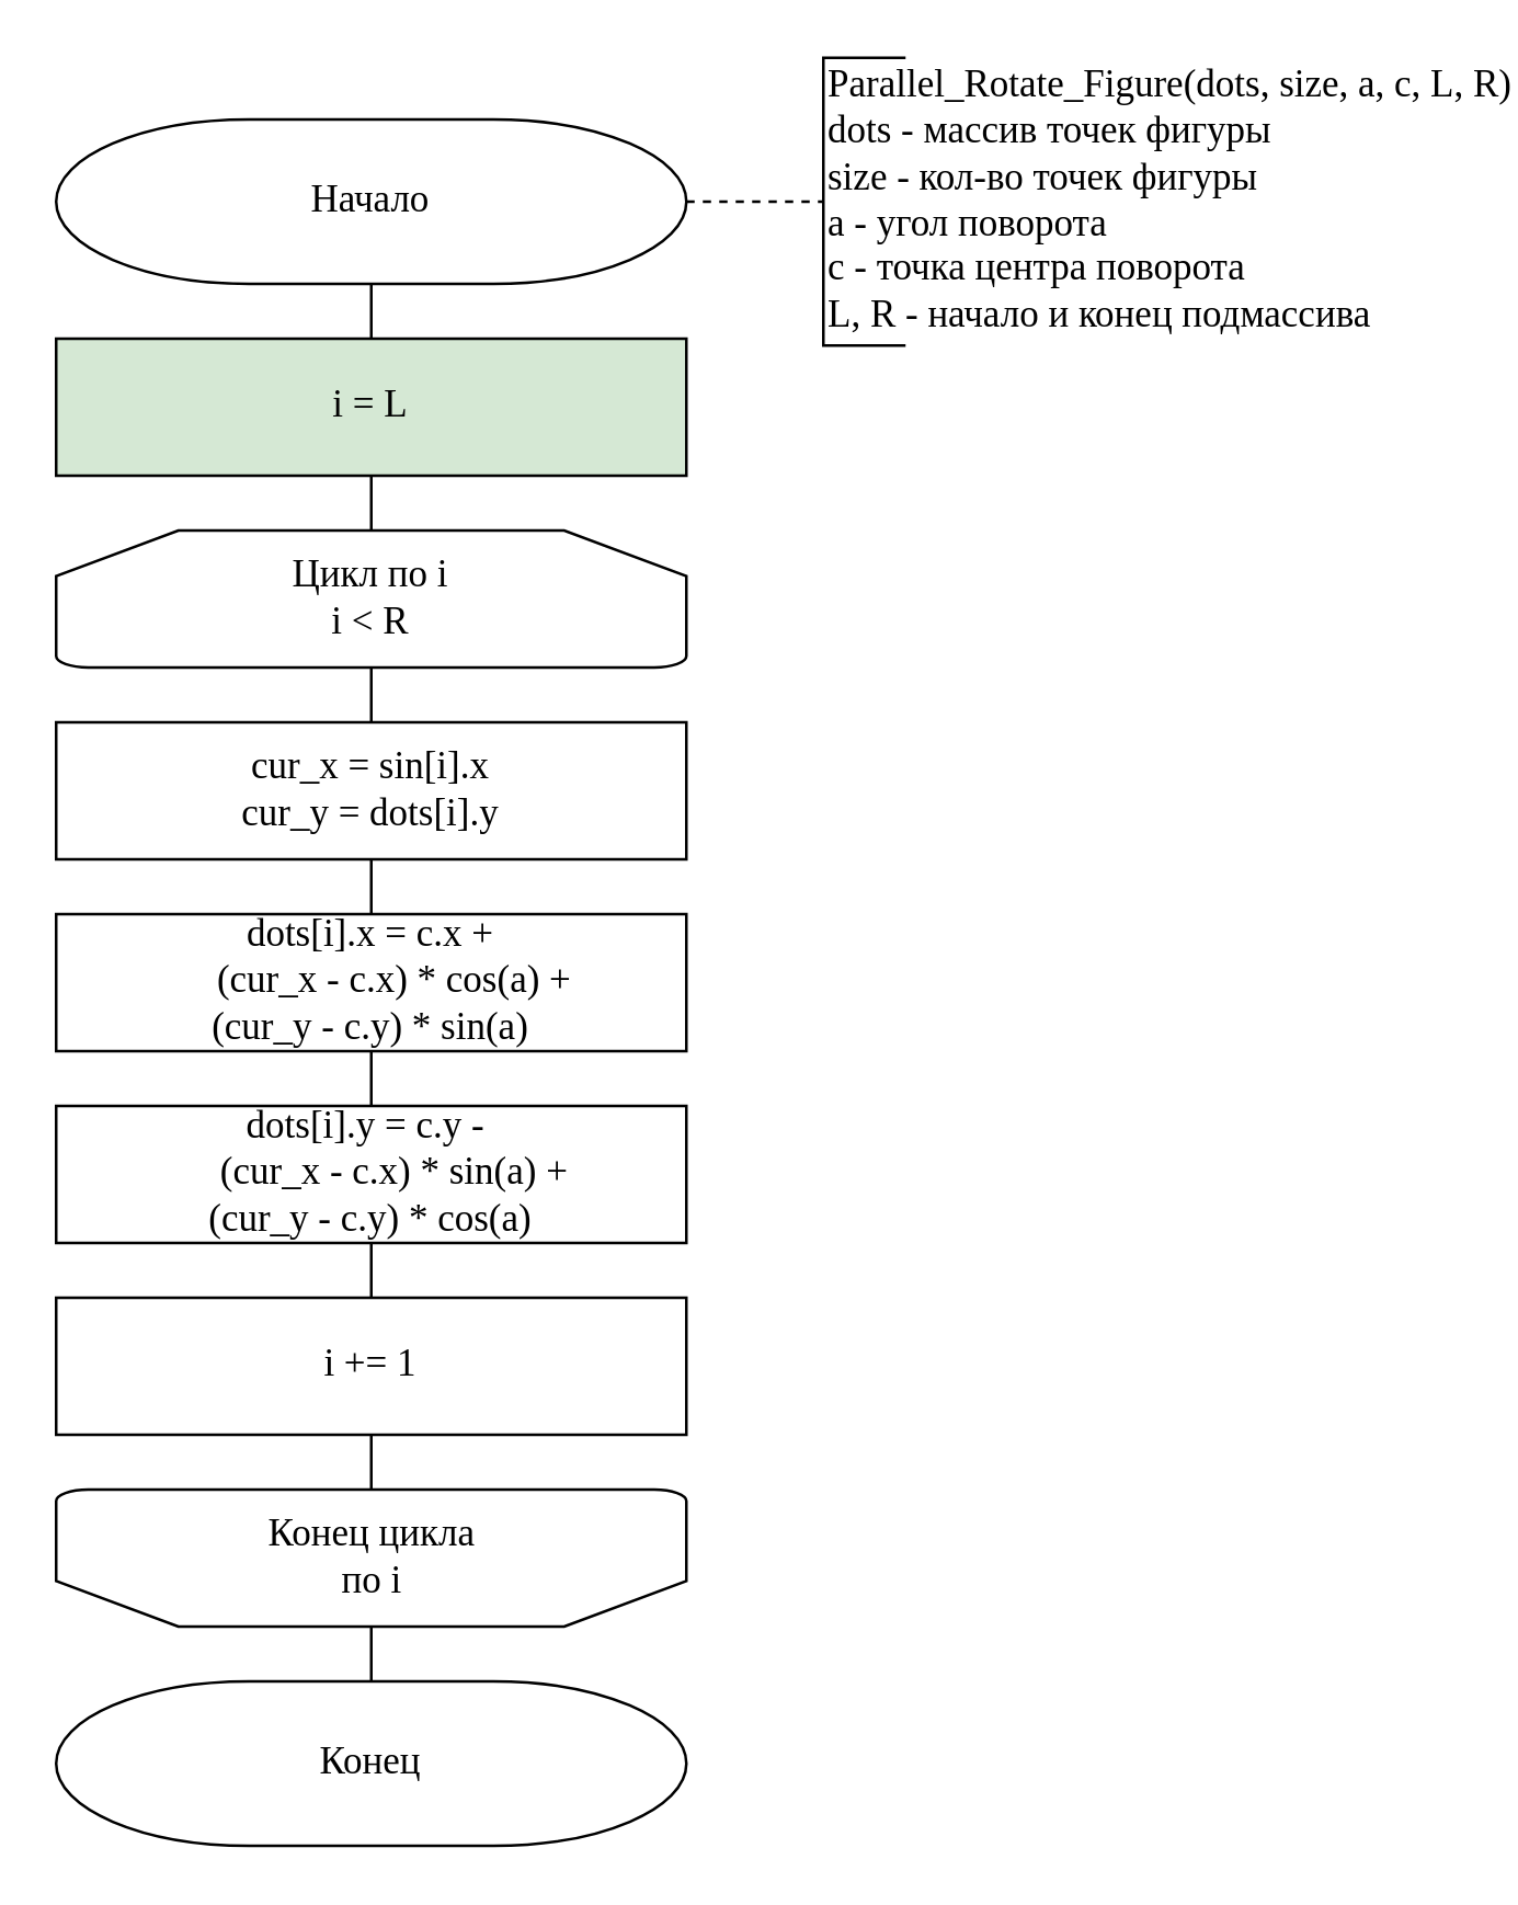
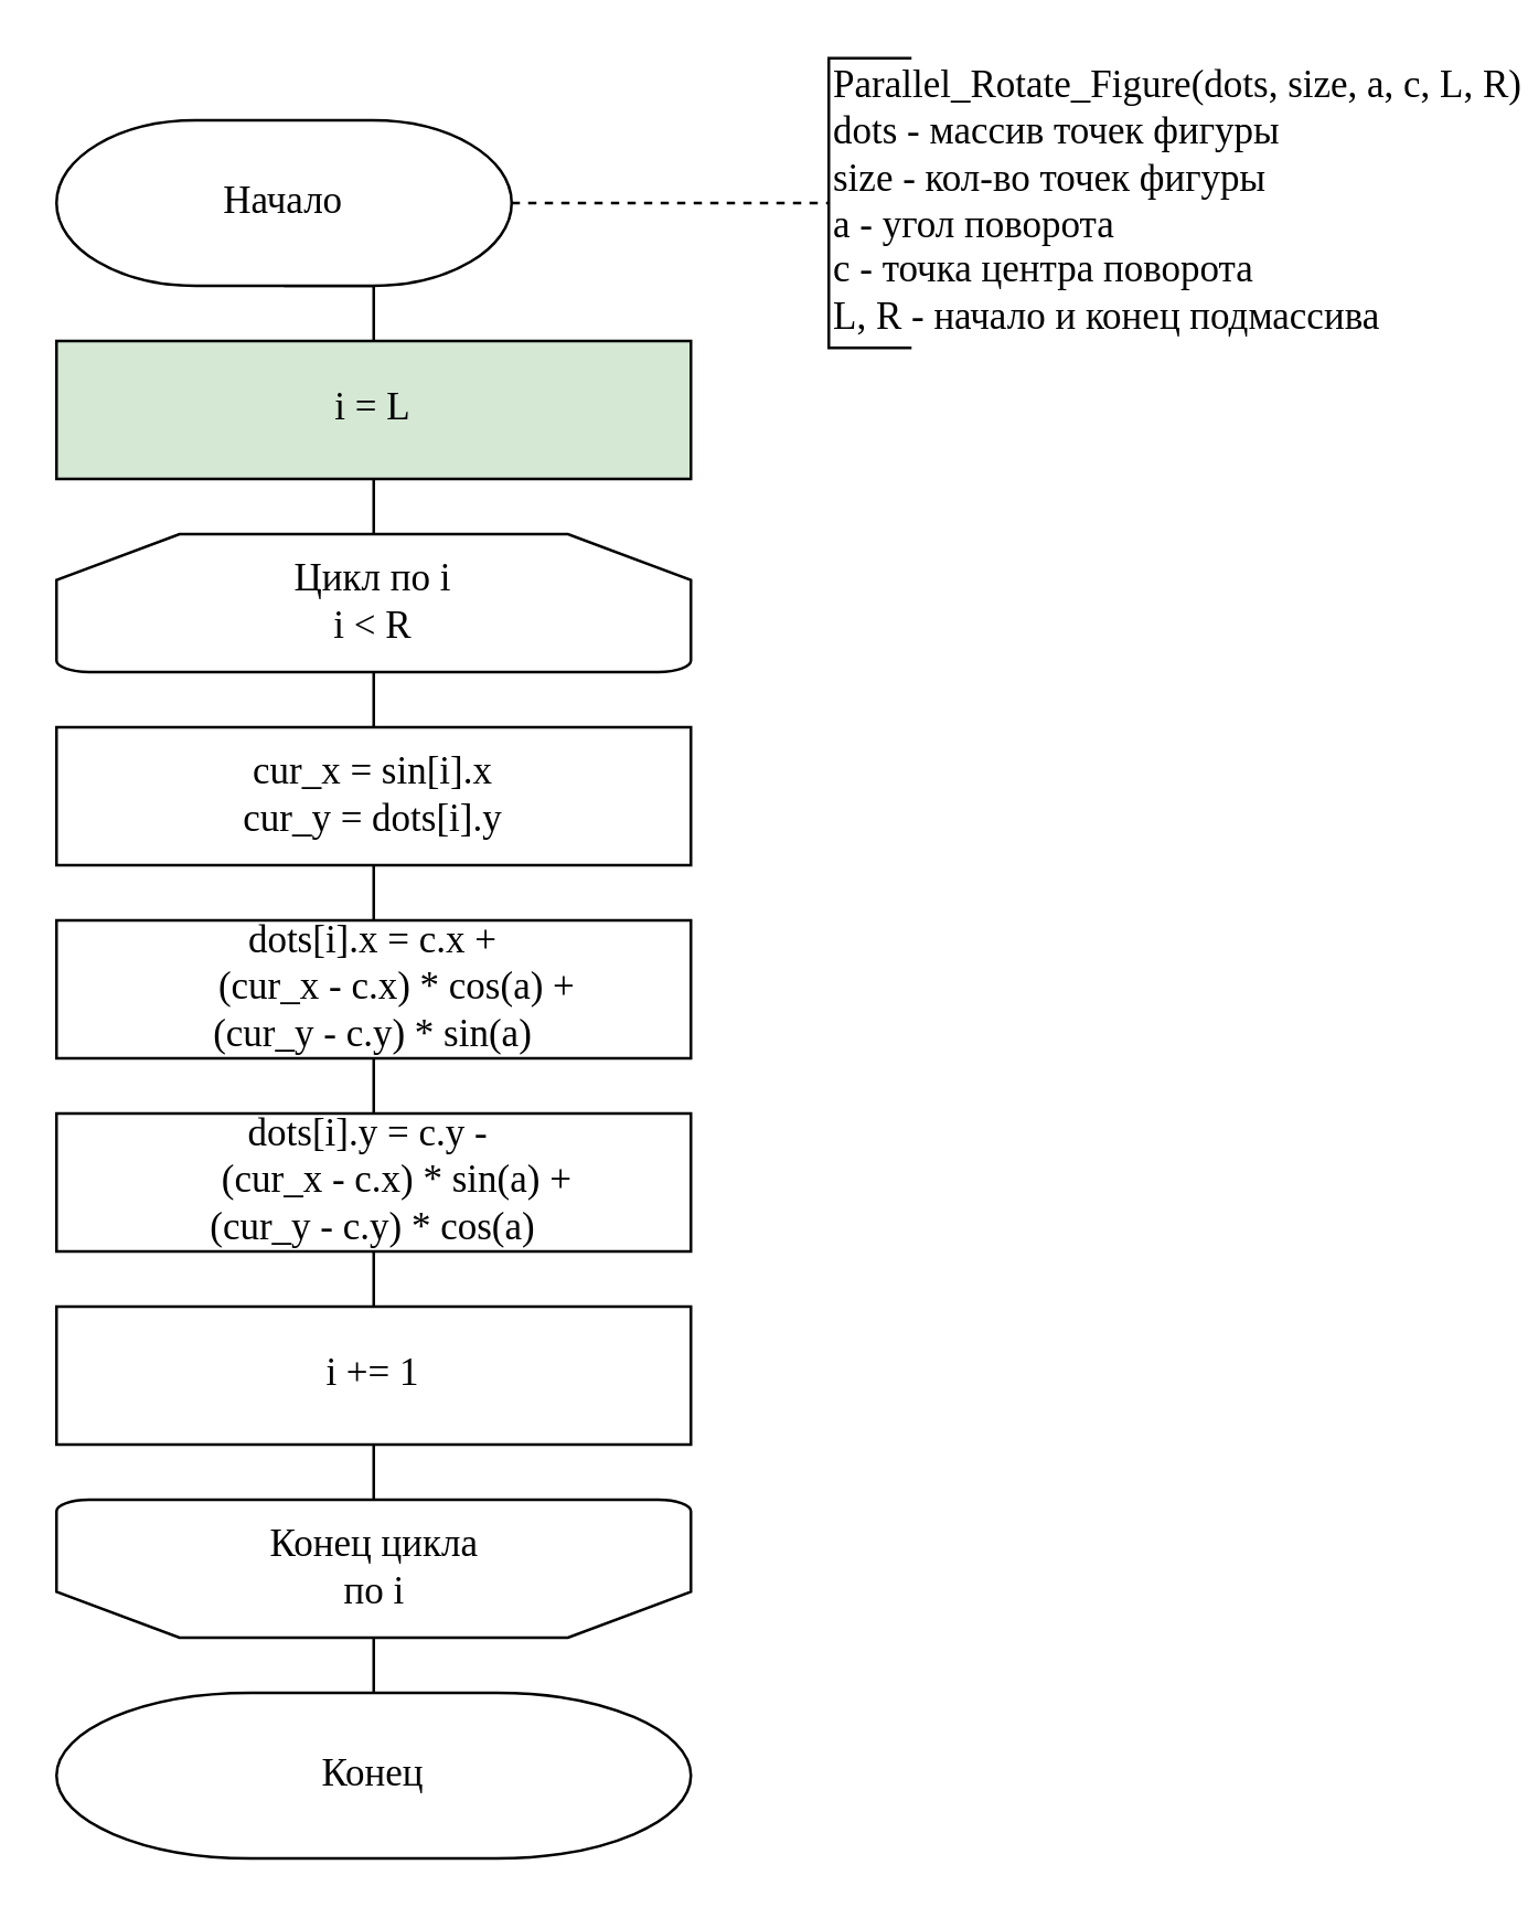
  <mxCell id="0" />
  <mxCell id="1" parent="0" />
  <mxCell id="2" style="edgeStyle=orthogonalEdgeStyle;rounded=0;orthogonalLoop=1;jettySize=auto;html=1;exitX=0.5;exitY=1;exitDx=0;exitDy=0;exitPerimeter=0;entryX=0.5;entryY=0;entryDx=0;entryDy=0;fontFamily=Times New Roman;fontSize=14;endArrow=none;endFill=0;" parent="1" source="3" target="11" edge="1"><mxGeometry relative="1" as="geometry" /></mxCell>
- <mxCell id="3" value="Начало" style="strokeWidth=1;html=1;shape=mxgraph.flowchart.terminator;whiteSpace=wrap;fontSize=14;fontFamily=Times New Roman;" parent="1" vertex="1"><mxGeometry x="20" y="43" width="230" height="60" as="geometry" /></mxCell>
+ <mxCell id="3" value="Начало" style="strokeWidth=1;html=1;shape=mxgraph.flowchart.terminator;whiteSpace=wrap;fontSize=14;fontFamily=Times New Roman;" parent="1" vertex="1"><mxGeometry x="20" y="43" width="165" height="60" as="geometry" /></mxCell>
  <mxCell id="4" style="edgeStyle=orthogonalEdgeStyle;rounded=0;orthogonalLoop=1;jettySize=auto;html=1;exitX=0.5;exitY=0;exitDx=0;exitDy=0;exitPerimeter=0;entryX=0.5;entryY=0;entryDx=0;entryDy=0;entryPerimeter=0;endArrow=none;endFill=0;fontFamily=Times New Roman;fontSize=14;" parent="1" source="5" target="12" edge="1"><mxGeometry relative="1" as="geometry" /></mxCell>
  <mxCell id="5" value="Конец" style="strokeWidth=1;html=1;shape=mxgraph.flowchart.terminator;whiteSpace=wrap;fontSize=14;fontFamily=Times New Roman;" parent="1" vertex="1"><mxGeometry x="20" y="613" width="230" height="60" as="geometry" /></mxCell>
  <mxCell id="6" value="Parallel_Rotate_Figure(dots, size, a, c, L, R)&lt;br&gt;dots - массив точек фигуры&lt;br&gt;size - кол-во точек фигуры&lt;br&gt;a - угол поворота&lt;br&gt;c - точка центра поворота&lt;br&gt;L, R - начало и конец подмассива" style="strokeWidth=1;html=1;shape=mxgraph.flowchart.annotation_1;align=left;pointerEvents=1;fontFamily=Times New Roman;fontSize=14;" parent="1" vertex="1"><mxGeometry x="300" y="20.5" width="30" height="105" as="geometry" /></mxCell>
  <mxCell id="7" value="" style="endArrow=none;dashed=1;html=1;fontFamily=Times New Roman;fontSize=14;exitX=1;exitY=0.5;exitDx=0;exitDy=0;exitPerimeter=0;entryX=0;entryY=0.5;entryDx=0;entryDy=0;entryPerimeter=0;" parent="1" source="3" target="6" edge="1"><mxGeometry width="50" height="50" relative="1" as="geometry"><mxPoint x="110" y="223" as="sourcePoint" /><mxPoint x="160" y="173" as="targetPoint" /></mxGeometry></mxCell>
  <mxCell id="8" style="edgeStyle=orthogonalEdgeStyle;rounded=0;orthogonalLoop=1;jettySize=auto;html=1;exitX=0.5;exitY=1;exitDx=0;exitDy=0;exitPerimeter=0;endArrow=none;endFill=0;fontFamily=Times New Roman;fontSize=14;" parent="1" source="9" target="17" edge="1"><mxGeometry relative="1" as="geometry"><mxPoint x="105" y="263" as="targetPoint" /></mxGeometry></mxCell>
  <mxCell id="9" value="Цикл по i&lt;br&gt;i &amp;lt; R" style="strokeWidth=1;html=1;shape=mxgraph.flowchart.loop_limit;whiteSpace=wrap;fontFamily=Times New Roman;fontSize=14;" parent="1" vertex="1"><mxGeometry x="20" y="193" width="230" height="50" as="geometry" /></mxCell>
  <mxCell id="10" style="edgeStyle=orthogonalEdgeStyle;rounded=0;orthogonalLoop=1;jettySize=auto;html=1;exitX=0.5;exitY=1;exitDx=0;exitDy=0;entryX=0.5;entryY=0;entryDx=0;entryDy=0;entryPerimeter=0;endArrow=none;endFill=0;fontFamily=Times New Roman;fontSize=14;" parent="1" source="11" target="9" edge="1"><mxGeometry relative="1" as="geometry" /></mxCell>
  <mxCell id="11" value="i = L" style="rounded=0;whiteSpace=wrap;html=1;strokeWidth=1;fontFamily=Times New Roman;fontSize=14;fillColor=#d5e8d4;" parent="1" vertex="1"><mxGeometry x="20" y="123" width="230" height="50" as="geometry" /></mxCell>
  <mxCell id="12" value="" style="strokeWidth=1;html=1;shape=mxgraph.flowchart.loop_limit;whiteSpace=wrap;fontFamily=Times New Roman;fontSize=14;rotation=-180;" parent="1" vertex="1"><mxGeometry x="20" y="543" width="230" height="50" as="geometry" /></mxCell>
  <mxCell id="13" value="Конец цикла&lt;br&gt;по i" style="text;html=1;align=center;verticalAlign=middle;resizable=0;points=[];autosize=1;fontSize=14;fontFamily=Times New Roman;" parent="1" vertex="1"><mxGeometry x="90" y="548" width="90" height="40" as="geometry" /></mxCell>
  <mxCell id="14" style="edgeStyle=orthogonalEdgeStyle;rounded=0;orthogonalLoop=1;jettySize=auto;html=1;exitX=0.5;exitY=1;exitDx=0;exitDy=0;entryX=0.5;entryY=1;entryDx=0;entryDy=0;entryPerimeter=0;endArrow=none;endFill=0;fontFamily=Times New Roman;fontSize=14;" parent="1" source="16" target="12" edge="1"><mxGeometry relative="1" as="geometry" /></mxCell>
  <mxCell id="15" style="edgeStyle=orthogonalEdgeStyle;rounded=0;orthogonalLoop=1;jettySize=auto;html=1;exitX=0.5;exitY=0;exitDx=0;exitDy=0;entryX=0.5;entryY=1;entryDx=0;entryDy=0;endArrow=none;endFill=0;fontFamily=Times New Roman;fontSize=14;" parent="1" source="16" target="21" edge="1"><mxGeometry relative="1" as="geometry" /></mxCell>
  <mxCell id="16" value="i += 1" style="rounded=0;whiteSpace=wrap;html=1;strokeWidth=1;fontFamily=Times New Roman;fontSize=14;" parent="1" vertex="1"><mxGeometry x="20" y="473" width="230" height="50" as="geometry" /></mxCell>
  <mxCell id="17" value="cur_x = sin[i].x&lt;br&gt;cur_y = dots[i].y" style="rounded=0;whiteSpace=wrap;html=1;strokeWidth=1;fontFamily=Times New Roman;fontSize=14;" parent="1" vertex="1"><mxGeometry x="20" y="263" width="230" height="50" as="geometry" /></mxCell>
  <mxCell id="18" style="edgeStyle=orthogonalEdgeStyle;rounded=0;orthogonalLoop=1;jettySize=auto;html=1;exitX=0.5;exitY=0;exitDx=0;exitDy=0;entryX=0.5;entryY=1;entryDx=0;entryDy=0;endArrow=none;endFill=0;fontFamily=Times New Roman;fontSize=14;" parent="1" source="19" target="17" edge="1"><mxGeometry relative="1" as="geometry" /></mxCell>
  <mxCell id="19" value="dots[i].x = c.x + &lt;br&gt;&amp;nbsp; &amp;nbsp; &amp;nbsp;(cur_x - c.x) * cos(a)&amp;nbsp;+ &lt;br&gt;(cur_y - c.y) * sin(a)" style="rounded=0;whiteSpace=wrap;html=1;strokeWidth=1;fontFamily=Times New Roman;fontSize=14;" parent="1" vertex="1"><mxGeometry x="20" y="333" width="230" height="50" as="geometry" /></mxCell>
  <mxCell id="20" style="edgeStyle=orthogonalEdgeStyle;rounded=0;orthogonalLoop=1;jettySize=auto;html=1;exitX=0.5;exitY=0;exitDx=0;exitDy=0;entryX=0.5;entryY=1;entryDx=0;entryDy=0;endArrow=none;endFill=0;fontFamily=Times New Roman;fontSize=14;" parent="1" source="21" target="19" edge="1"><mxGeometry relative="1" as="geometry" /></mxCell>
  <mxCell id="21" value="dots[i].y = c.y -&amp;nbsp;&lt;br&gt;&amp;nbsp; &amp;nbsp; &amp;nbsp;(cur_x - c.x) * sin(a)&amp;nbsp;+ &lt;br&gt;(cur_y - c.y) * cos(a)" style="rounded=0;whiteSpace=wrap;html=1;strokeWidth=1;fontFamily=Times New Roman;fontSize=14;" parent="1" vertex="1"><mxGeometry x="20" y="403" width="230" height="50" as="geometry" /></mxCell>
